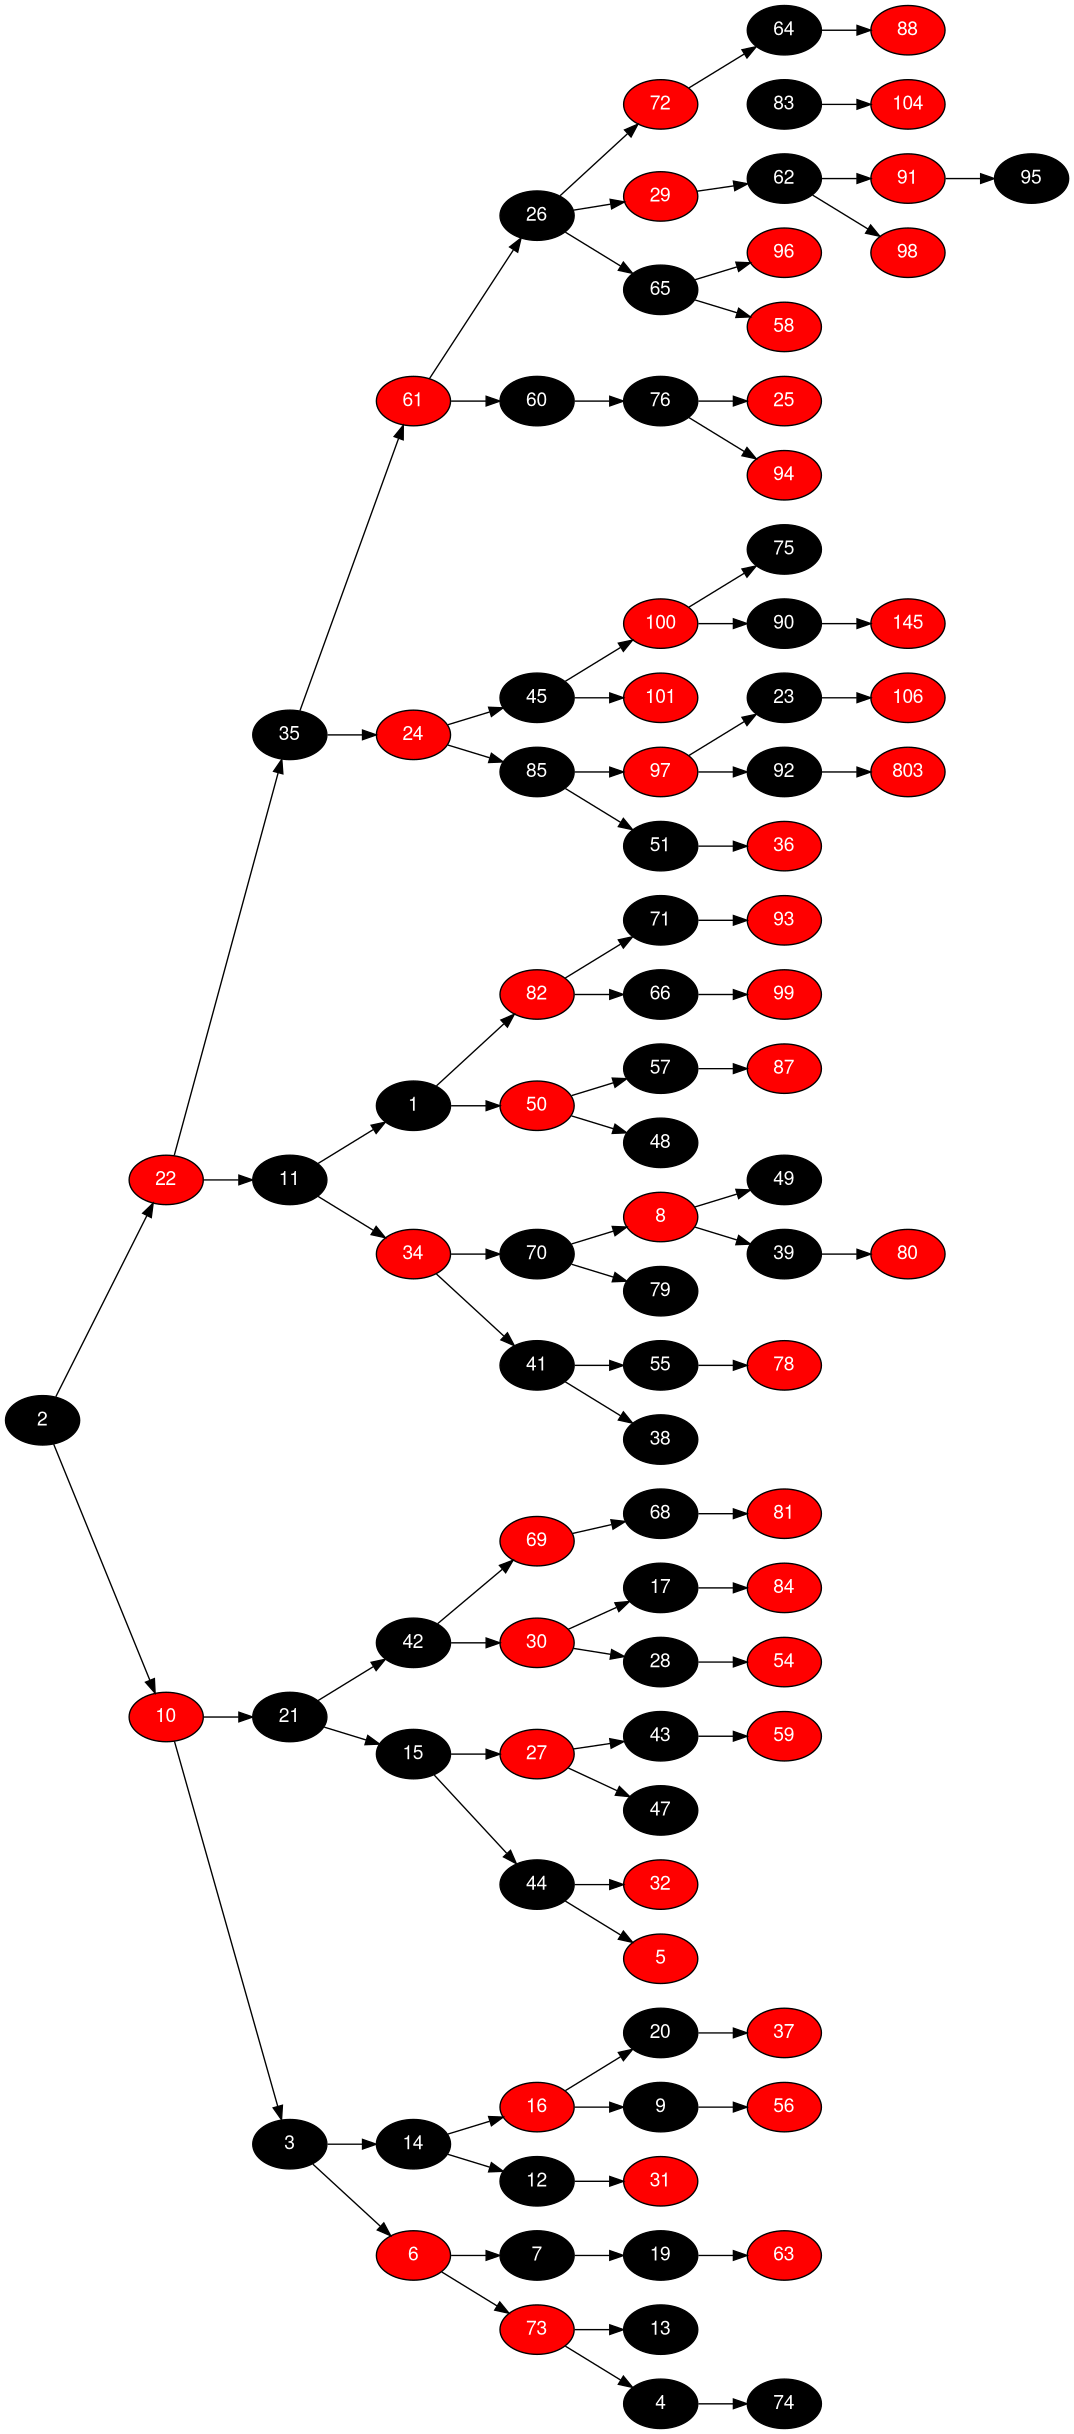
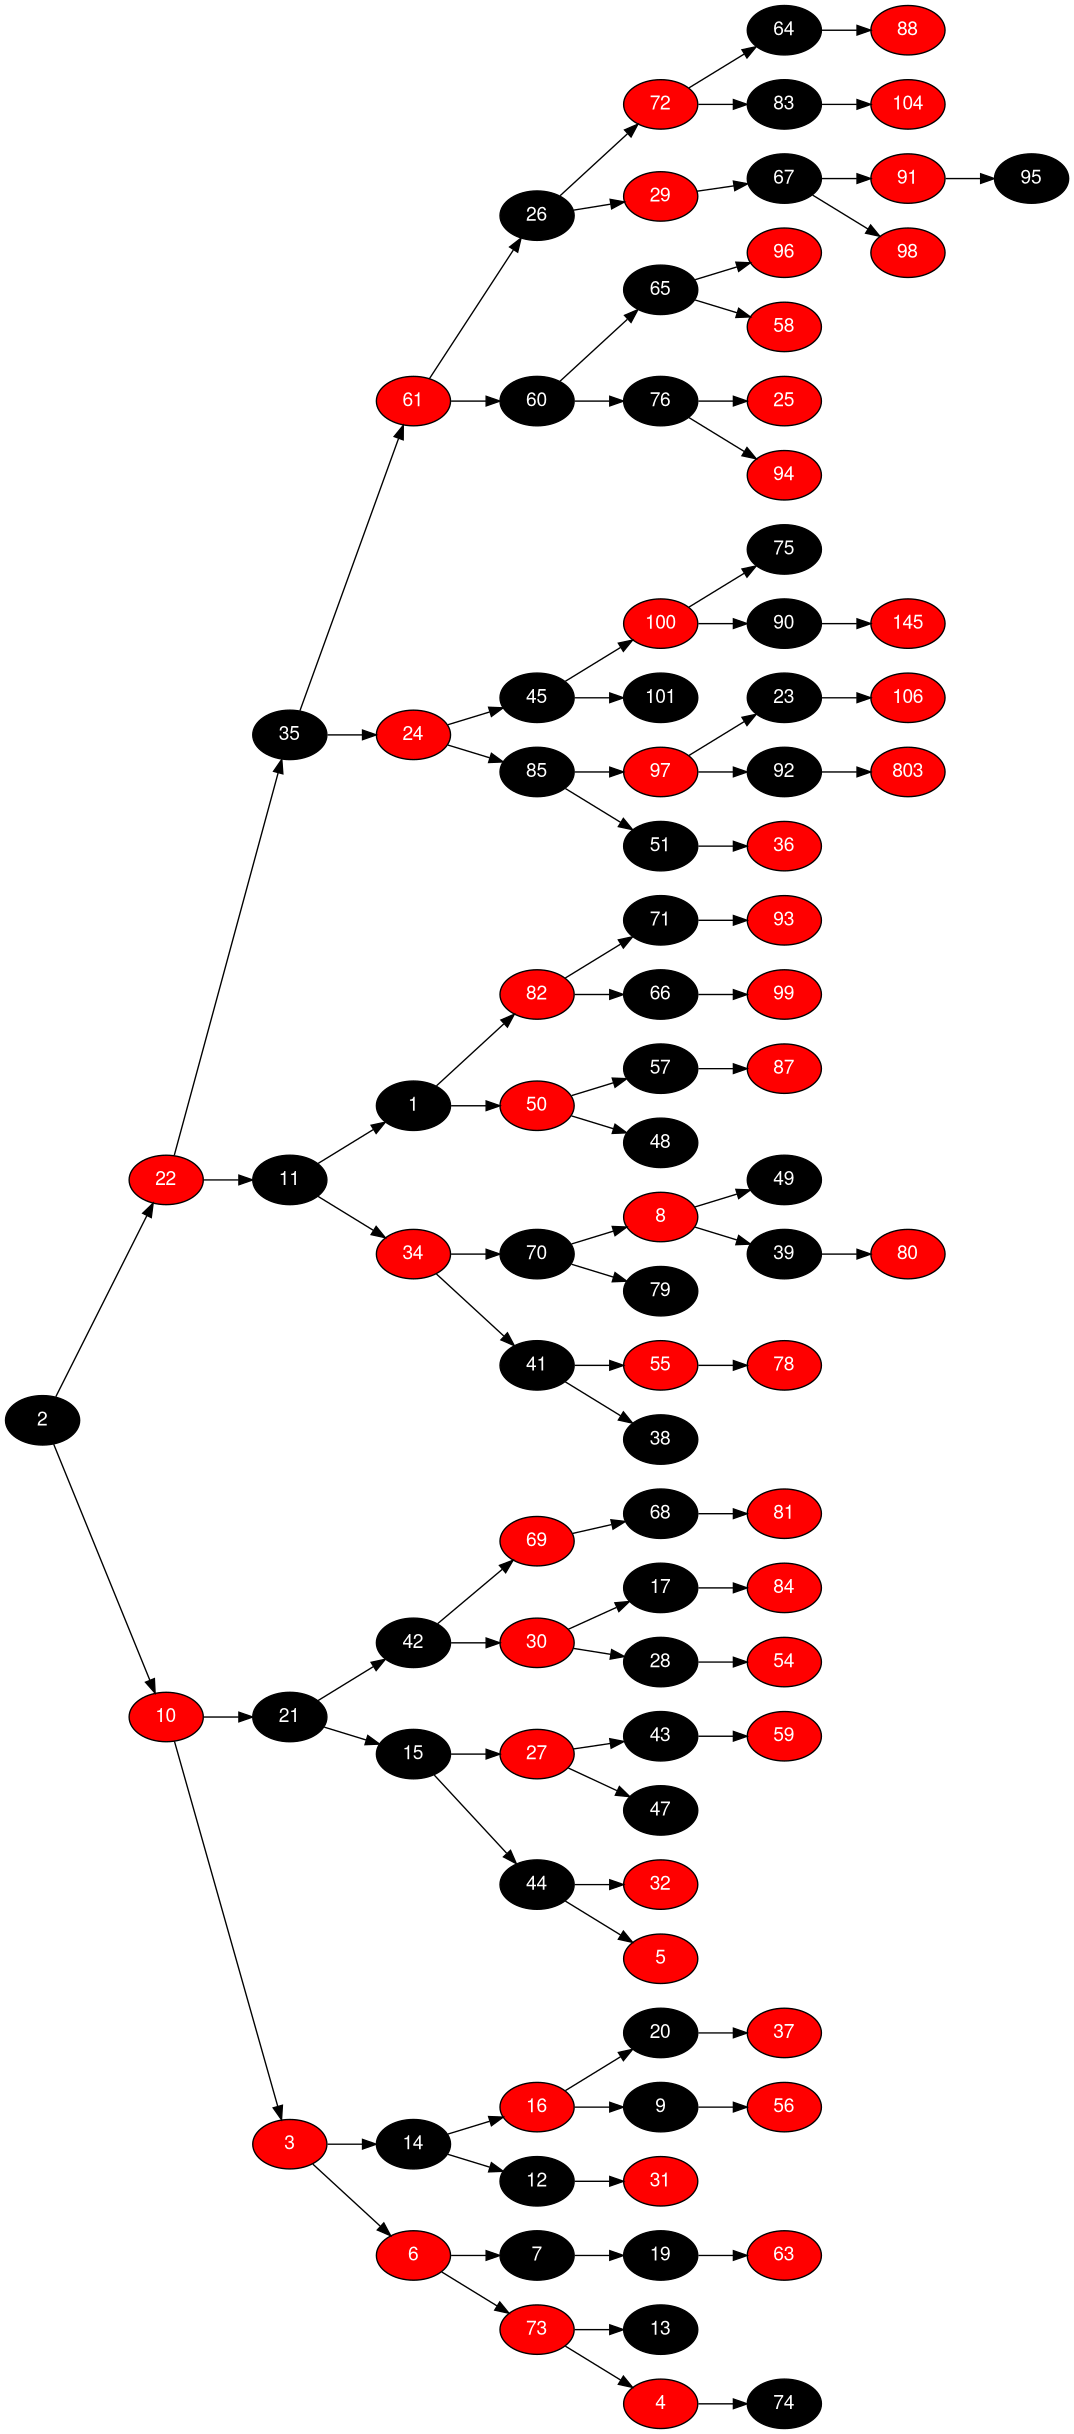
  digraph {
    rankdir=LR
    node [fillcolor=" black" fontcolor=" white" fontname="Helvetica,Arial,sans-serif" style=filled]
    edge [color=black fontname="Helvetica,Arial,sans-serif"]
    2
    22 [fillcolor=" red"]
    35
    61 [fillcolor=" red"]
    26
    72 [fillcolor=" red"]
    64
    88 [fillcolor=" red"]
    83
    104 [fillcolor=" red"]
    29 [fillcolor=" red"]
    91 [fillcolor=red]
    95 [fillcolor=black]
-   62
+   62 [label=67]
    98 [fillcolor=" red"]
    60
    65
    96 [fillcolor=" red"]
    58 [fillcolor=" red"]
    76
    25 [fillcolor=" red"]
    94 [fillcolor=" red"]
    24 [fillcolor=" red"]
    45
    100 [fillcolor=" red"]
    75
    90
    n28 [fillcolor=" red" label=145]
-   101 [fillcolor=red]
+   101
    85
    97 [fillcolor=" red"]
    23
    106 [fillcolor=" red"]
    92
    n35 [fillcolor=" red" label=803]
    51
    n37 [fillcolor=" red" label=36]
    11
    1
    82 [fillcolor=" red"]
    71
    93 [fillcolor=" red"]
    66
    99 [fillcolor=" red"]
    50 [fillcolor=" red"]
    57
    87 [fillcolor=" red"]
    48
    34 [fillcolor=" red"]
    70
    8 [fillcolor=" red"]
    49
    39
    80 [fillcolor=" red"]
    79
    41
-   55
+   55 [fillcolor=red]
    78 [fillcolor=" red"]
    38
    10 [fillcolor=" red"]
    21
    42
    69 [fillcolor=" red"]
    68
    81 [fillcolor=" red"]
    30 [fillcolor=" red"]
    17
    84 [fillcolor=" red"]
    28
    54 [fillcolor=" red"]
    15
    27 [fillcolor=" red"]
    43
    59 [fillcolor=" red"]
    47
    n76 [label=44]
    32 [fillcolor=" red"]
    5 [fillcolor=" red"]
-   3
+   3 [fillcolor=red]
    14
    16 [fillcolor=" red"]
    20
    37 [fillcolor=" red"]
    9
    56 [fillcolor=" red"]
    12
    31 [fillcolor=" red"]
    6 [fillcolor=" red"]
    7
    19
    63 [fillcolor=" red"]
    73 [fillcolor=red]
    13
-   4
+   4 [fillcolor=red]
    74 [fillcolor=black]
    subgraph sub_1 {
      2
      22
      35
      61
      26
      72
      64
      88
      83
      104
      29
      91
      95
      62
      98
      60
      65
      96
      58
      76
      25
      94
      24
      45
      100
      75
      90
      n28
      101
      85
      97
      23
      106
      92
      n35
      51
      n37
      11
      1
      82
      71
      93
      66
      99
      50
      57
      87
      48
      34
      70
      8
      49
      39
      80
      79
      41
      55
      78
      38
      10
      21
      42
      69
      68
      81
      30
      17
      84
      28
      54
      15
      27
      43
      59
      47
      n76
      32
      5
      3
      14
      16
      20
      37
      9
      56
      12
      31
      6
      7
      19
      63
      73
      13
      4
      74
    }
    2 -> 22
    2 -> 10
    22 -> 35
    22 -> 11
    35 -> 61
    35 -> 24
    61 -> 26
    61 -> 60
    26 -> 72
    26 -> 29
    72 -> 64
+   72 -> 83
    64 -> 88
    83 -> 104
    29 -> 62
    91 -> 95
    62 -> 91
    62 -> 98
-   26 -> 65
+   60 -> 65
    60 -> 76
    65 -> 96
    65 -> 58
    76 -> 25
    76 -> 94
    24 -> 45
    24 -> 85
    45 -> 100
    45 -> 101
    100 -> 75
    100 -> 90
    90 -> n28
    85 -> 97
    85 -> 51
    97 -> 23
    97 -> 92
    23 -> 106
    92 -> n35
    51 -> n37
    11 -> 1
    11 -> 34
    1 -> 82
    1 -> 50
    82 -> 71
    82 -> 66
    71 -> 93
    66 -> 99
    50 -> 57
    50 -> 48
    57 -> 87
    34 -> 70
    34 -> 41
    70 -> 8
    70 -> 79
    8 -> 49
    8 -> 39
    39 -> 80
    41 -> 55
    41 -> 38
    55 -> 78
    10 -> 21
    10 -> 3
    21 -> 42
    21 -> 15
    42 -> 69
    42 -> 30
    69 -> 68
    68 -> 81
    30 -> 17
    30 -> 28
    17 -> 84
    28 -> 54
    15 -> 27
    15 -> n76
    27 -> 43
    27 -> 47
    43 -> 59
    n76 -> 32
    n76 -> 5
    3 -> 14
    3 -> 6
    14 -> 16
    14 -> 12
    16 -> 20
    16 -> 9
    20 -> 37
    9 -> 56
    12 -> 31
    6 -> 7
    6 -> 73
    7 -> 19
    19 -> 63
    73 -> 13
    73 -> 4
    4 -> 74
  }
